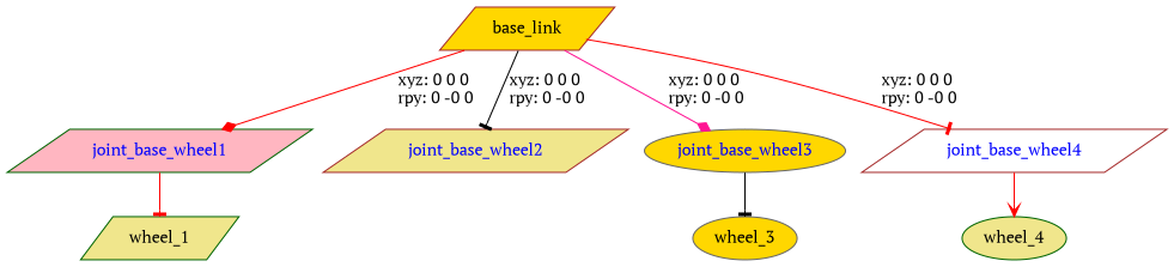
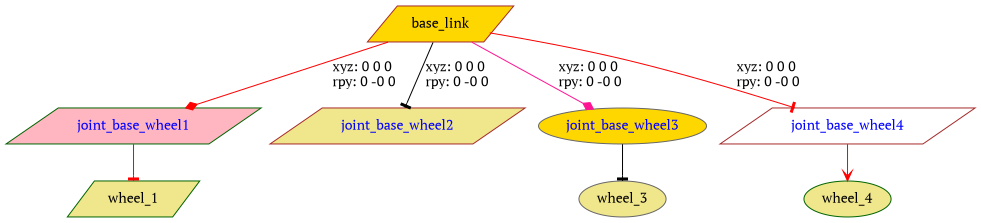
  digraph {
    fontname="PT Serif"
    node [color=brown fillcolor=khaki fontname="PT Serif" shape=parallelogram style=filled]
    edge [arrowhead=tee color=red fontname="PT Serif"]
    n1 [fillcolor=gold label=base_link]
    joint_base_wheel1 [color=darkgreen fillcolor=lightpink fontcolor=blue]
    joint_base_wheel2 [fontcolor=blue]
    joint_base_wheel3 [color=gray40 fillcolor=gold fontcolor=blue shape=ellipse]
    joint_base_wheel4 [fillcolor=white fontcolor=blue]
    n6 [color=darkgreen label=wheel_1]
-   n7 [color=gray40 fillcolor=gold label=wheel_3 shape=ellipse]
+   n7 [color=gray40 label=wheel_3 shape=ellipse]
    n8 [color=darkgreen label=wheel_4 shape=ellipse]
    n1 -> joint_base_wheel1 [arrowhead=diamond label="xyz: 0 0 0 \nrpy: 0 -0 0"]
    n1 -> joint_base_wheel2 [color=black label="xyz: 0 0 0 \nrpy: 0 -0 0"]
    n1 -> joint_base_wheel3 [arrowhead=diamond color=deeppink label="xyz: 0 0 0 \nrpy: 0 -0 0"]
    n1 -> joint_base_wheel4 [label="xyz: 0 0 0 \nrpy: 0 -0 0"]
    joint_base_wheel1 -> n6
    joint_base_wheel3 -> n7 [color=black]
    joint_base_wheel4 -> n8 [arrowhead=vee]
  }
